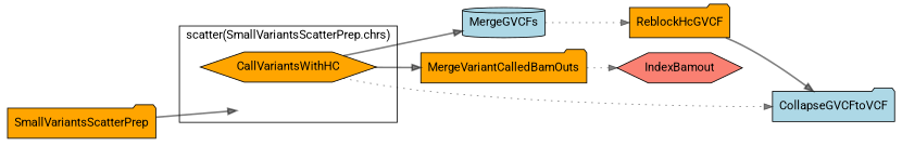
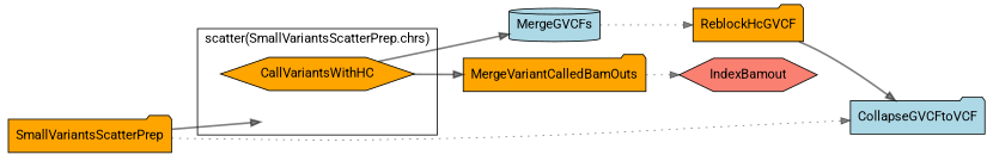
  digraph {
    compound=true
    rankdir=LR
    node [fillcolor=orange fontname=Roboto shape=folder style=filled]
    edge [color="#00000080" style=bold]
    n1 [label=CallVariantsWithHC shape=hexagon]
    "scatter-L52C5-c" [height=0 margin=0 style=invis width=0 fillcolor="" shape=""]
    n3 [fillcolor=lightblue label=MergeGVCFs shape=cylinder]
    n4 [label=MergeVariantCalledBamOuts]
    n5 [label=SmallVariantsScatterPrep]
    n6 [fillcolor=lightblue label=CollapseGVCFtoVCF]
    n7 [label=ReblockHcGVCF]
    n8 [fillcolor=salmon label=IndexBamout shape=hexagon]
    subgraph cluster_1 {
      fontname=Roboto
      label="scatter(SmallVariantsScatterPrep.chrs)"
      rank=same
      n1
      "scatter-L52C5-c"
    }
    n1 -> n3
    n1 -> n4
    n3 -> n7 [style=dotted]
    n4 -> n8 [style=dotted]
    n5 -> "scatter-L52C5-c"
-   n1 -> n6 [style=dotted]
+   n5 -> n6 [style=dotted]
    n7 -> n6
  }
